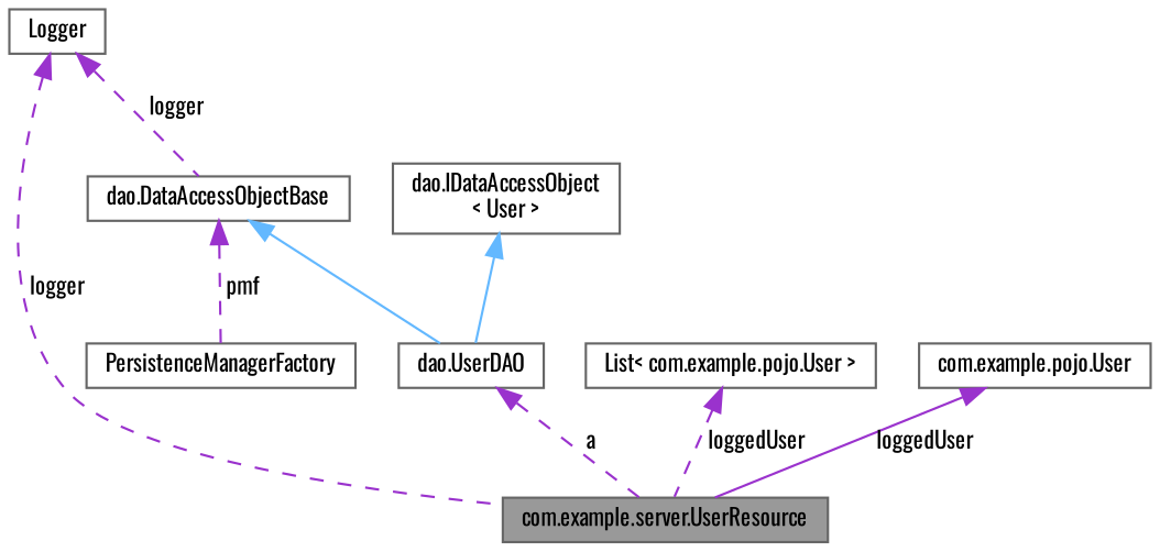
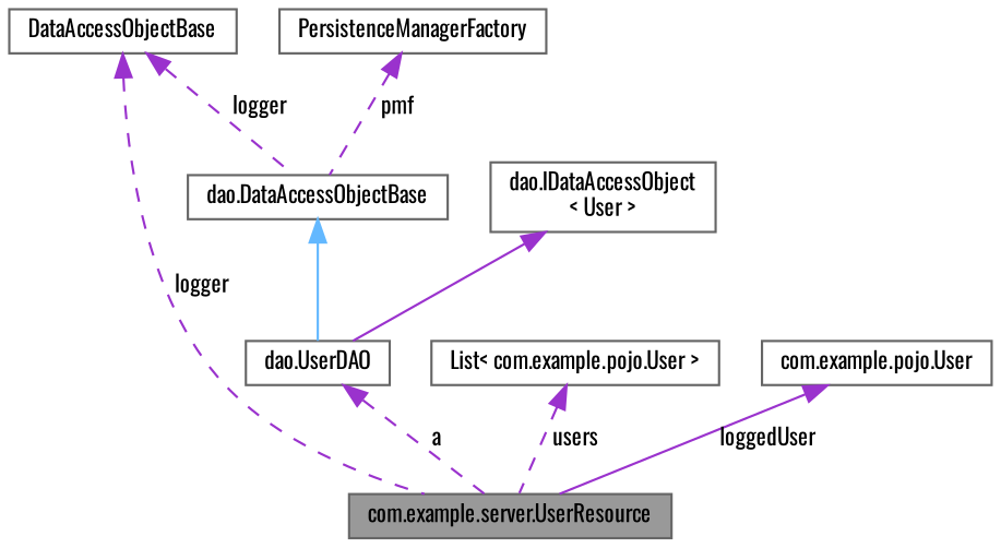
  digraph {
    fontname=Oswald
    node [color=gray40 fillcolor=white fontname=Oswald fontsize=10 shape=box style=filled]
    edge [color=darkorchid3 dir=back fontname=Oswald fontsize=10 labelfontname=Helvetica labelfontsize=10 style=dashed]
    n1 [fillcolor=grey60 fontcolor=black height=0.2 label="com.example.server.UserResource" width=0.4]
    n2 [height=0.2 label="dao.UserDAO" width=0.4]
    n3 [height=0.2 label="dao.DataAccessObjectBase" width=0.4]
-   n4 [height=0.2 label=Logger width=0.4]
+   n4 [height=0.2 label=DataAccessObjectBase width=0.4]
    n5 [height=0.2 label=PersistenceManagerFactory width=0.4]
    n6 [height=0.2 label="dao.IDataAccessObject\l\< User \>" width=0.4]
    n7 [height=0.2 label="List\< com.example.pojo.User \>" width=0.4]
    n8 [height=0.2 label="com.example.pojo.User" width=0.4]
    n2 -> n1 [label=" a"]
    n3 -> n2 [color=steelblue1 style=solid]
    n4 -> n1 [label=" logger"]
    n4 -> n3 [label=" logger"]
-   n3 -> n5 [label=" pmf"]
-   n6 -> n2 [color=steelblue1 style=solid]
-   n7 -> n1 [label=" loggedUser"]
+   n5 -> n3 [label=" pmf"]
+   n6 -> n2 [style=solid]
+   n7 -> n1 [label=" users"]
    n8 -> n1 [label=" loggedUser" style=solid]
  }
